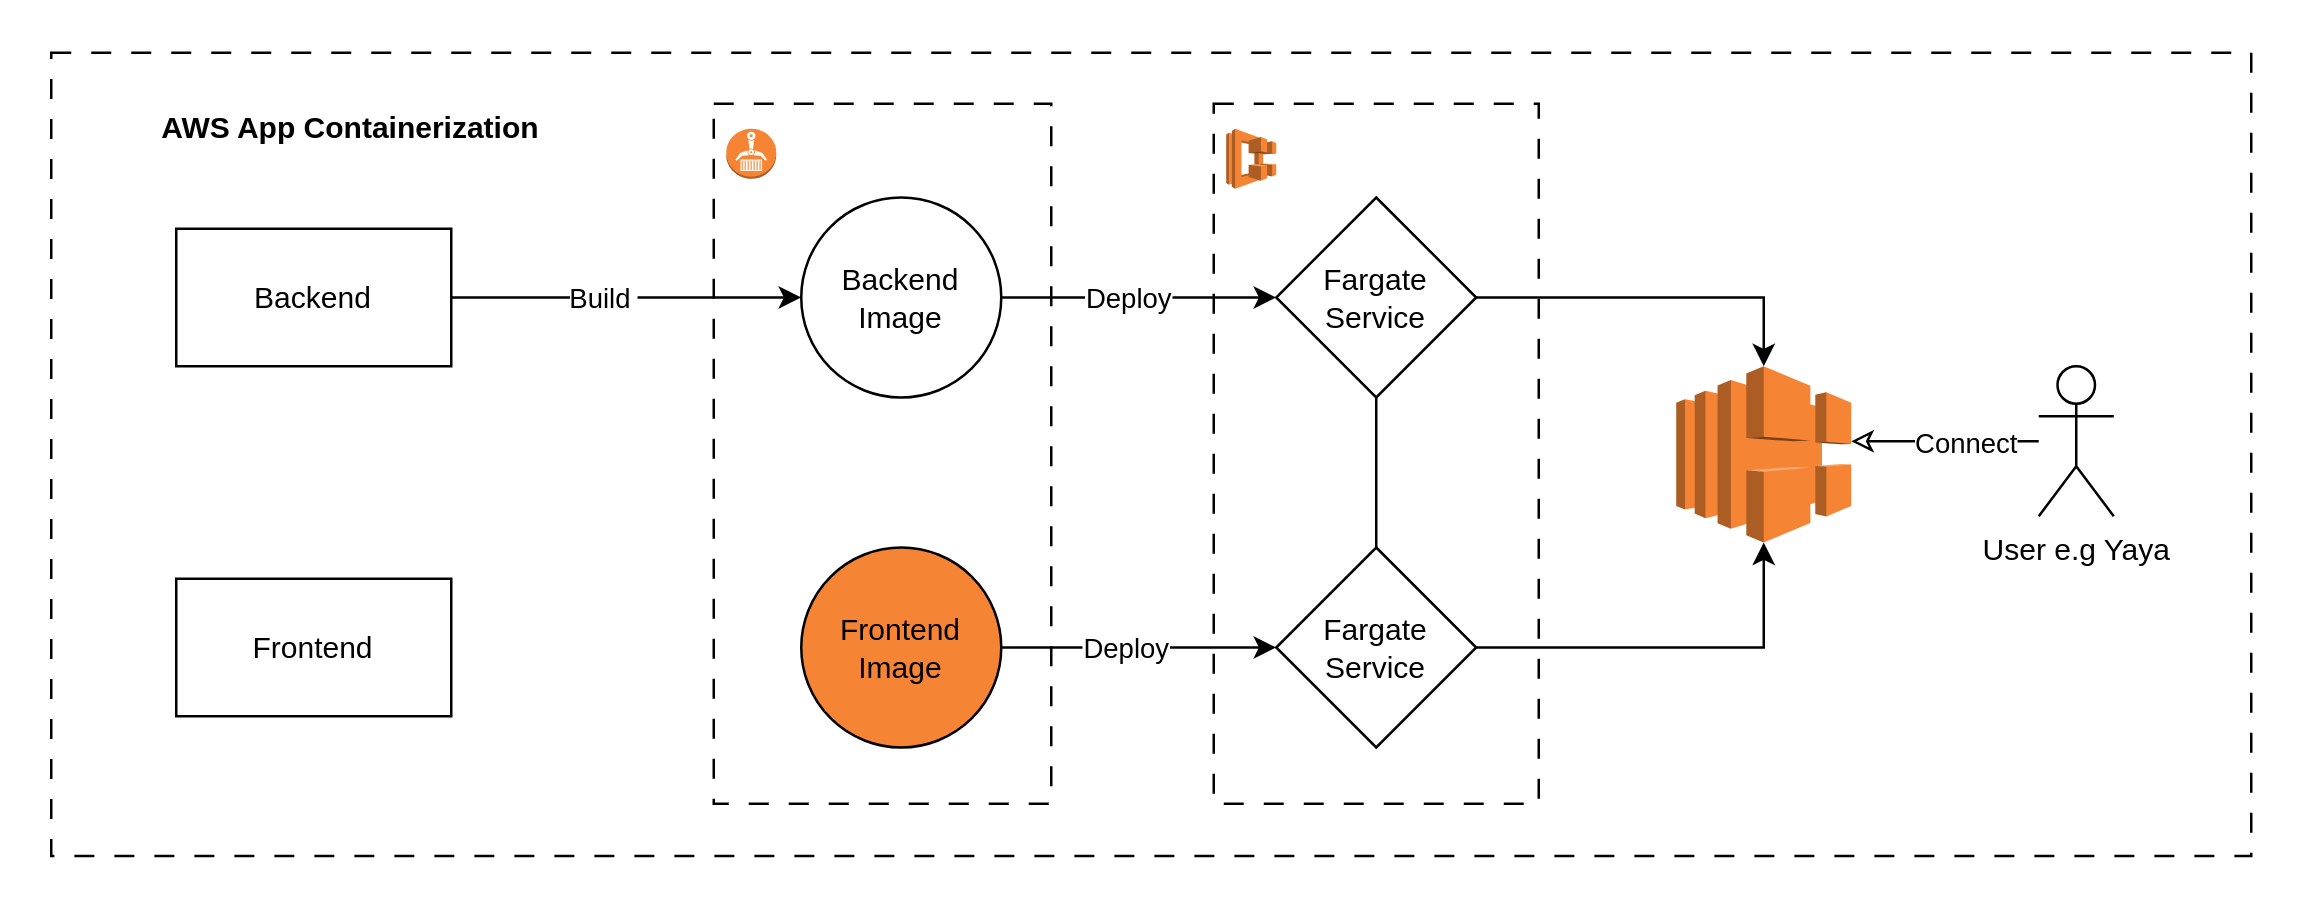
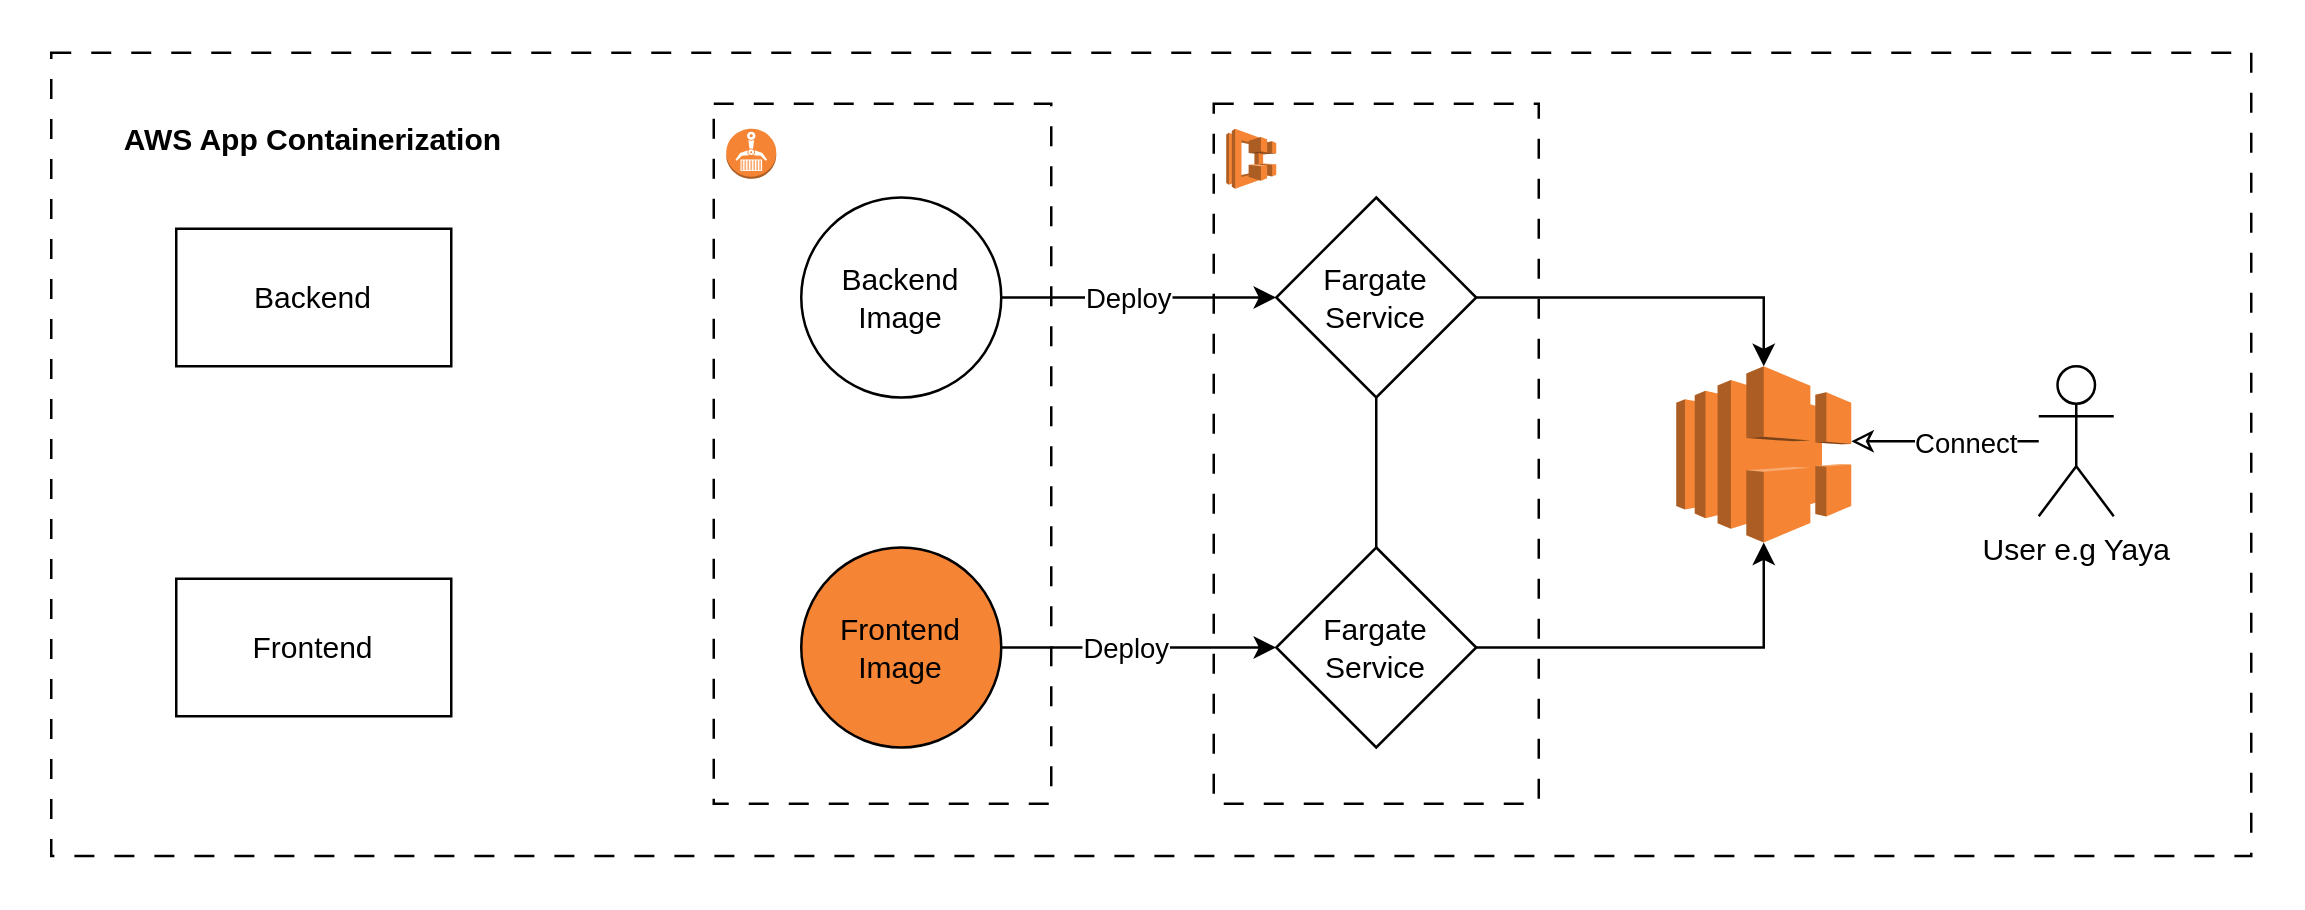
  <mxCell id="0" />
  <mxCell id="1" parent="0" />
  <mxCell id="2" style="edgeStyle=orthogonalEdgeStyle;rounded=0;orthogonalLoop=1;jettySize=auto;html=1;exitX=1;exitY=0.5;exitDx=0;exitDy=0;" edge="1" parent="1" source="4" target="15"><mxGeometry relative="1" as="geometry" /></mxCell>
  <mxCell id="3" value="Deploy" style="edgeLabel;html=1;align=center;verticalAlign=middle;resizable=0;points=[];" vertex="1" connectable="0" parent="2"><mxGeometry x="0.148" y="1" relative="1" as="geometry"><mxPoint x="-13" y="1" as="offset" /></mxGeometry></mxCell>
  <mxCell id="4" value="Backend Image" style="ellipse;whiteSpace=wrap;html=1;aspect=fixed;" vertex="1" parent="1"><mxGeometry x="320" y="78.5" width="80" height="80" as="geometry" /></mxCell>
- <mxCell id="5" style="edgeStyle=orthogonalEdgeStyle;rounded=0;orthogonalLoop=1;jettySize=auto;html=1;exitX=1;exitY=0.5;exitDx=0;exitDy=0;entryX=0;entryY=0.5;entryDx=0;entryDy=0;" edge="1" parent="1" source="7" target="4"><mxGeometry relative="1" as="geometry" /></mxCell>
- <mxCell id="6" value="Build&amp;nbsp;" style="edgeLabel;html=1;align=center;verticalAlign=middle;resizable=0;points=[];" vertex="1" connectable="0" parent="5"><mxGeometry x="-0.239" y="2" relative="1" as="geometry"><mxPoint x="7" y="2" as="offset" /></mxGeometry></mxCell>
  <mxCell id="7" value="Backend" style="rounded=0;whiteSpace=wrap;html=1;" vertex="1" parent="1"><mxGeometry x="70" y="91" width="110" height="55" as="geometry" /></mxCell>
  <mxCell id="8" value="Frontend" style="rounded=0;whiteSpace=wrap;html=1;" vertex="1" parent="1"><mxGeometry x="70" y="231" width="110" height="55" as="geometry" /></mxCell>
  <mxCell id="9" style="edgeStyle=orthogonalEdgeStyle;rounded=0;orthogonalLoop=1;jettySize=auto;html=1;exitX=1;exitY=0.5;exitDx=0;exitDy=0;entryX=0;entryY=0.5;entryDx=0;entryDy=0;" edge="1" parent="1" source="11" target="17"><mxGeometry relative="1" as="geometry" /></mxCell>
  <mxCell id="10" value="Deploy" style="edgeLabel;html=1;align=center;verticalAlign=middle;resizable=0;points=[];" vertex="1" connectable="0" parent="9"><mxGeometry x="0.223" y="2" relative="1" as="geometry"><mxPoint x="-18" y="2" as="offset" /></mxGeometry></mxCell>
  <mxCell id="11" value="Frontend Image" style="ellipse;whiteSpace=wrap;html=1;aspect=fixed;fillColor=#f58534;" vertex="1" parent="1"><mxGeometry x="320" y="218.5" width="80" height="80" as="geometry" /></mxCell>
  <mxCell id="12" value="" style="rounded=0;whiteSpace=wrap;html=1;fillColor=none;dashed=1;dashPattern=8 8;" vertex="1" parent="1"><mxGeometry x="285" y="41" width="135" height="280" as="geometry" /></mxCell>
  <mxCell id="13" style="edgeStyle=orthogonalEdgeStyle;rounded=0;orthogonalLoop=1;jettySize=auto;html=1;exitX=0.5;exitY=1;exitDx=0;exitDy=0;entryX=0.5;entryY=0;entryDx=0;entryDy=0;strokeColor=default;endArrow=none;endFill=0;" edge="1" parent="1" source="15" target="17"><mxGeometry relative="1" as="geometry" /></mxCell>
  <mxCell id="14" style="edgeStyle=orthogonalEdgeStyle;rounded=0;orthogonalLoop=1;jettySize=auto;html=1;exitX=1;exitY=0.5;exitDx=0;exitDy=0;entryX=0.5;entryY=0;entryDx=0;entryDy=0;entryPerimeter=0;" edge="1" parent="1" source="15" target="24"><mxGeometry relative="1" as="geometry" /></mxCell>
  <mxCell id="15" value="Fargate Service" style="rhombus;whiteSpace=wrap;html=1;" vertex="1" parent="1"><mxGeometry x="510" y="78.5" width="80" height="80" as="geometry" /></mxCell>
  <mxCell id="16" style="edgeStyle=orthogonalEdgeStyle;rounded=0;orthogonalLoop=1;jettySize=auto;html=1;exitX=1;exitY=0.5;exitDx=0;exitDy=0;entryX=0.5;entryY=1;entryDx=0;entryDy=0;entryPerimeter=0;" edge="1" parent="1" source="17" target="24"><mxGeometry relative="1" as="geometry"><mxPoint x="610" y="258.381" as="targetPoint" /></mxGeometry></mxCell>
  <mxCell id="17" value="Fargate Service" style="rhombus;whiteSpace=wrap;html=1;" vertex="1" parent="1"><mxGeometry x="510" y="218.5" width="80" height="80" as="geometry" /></mxCell>
  <mxCell id="18" value="" style="edgeStyle=orthogonalEdgeStyle;rounded=0;orthogonalLoop=1;jettySize=auto;html=1;endArrow=classic;endFill=0;" edge="1" parent="1" source="20" target="24"><mxGeometry relative="1" as="geometry"><mxPoint x="690" y="191" as="targetPoint" /><Array as="points"><mxPoint x="700" y="191" /><mxPoint x="700" y="191" /></Array></mxGeometry></mxCell>
  <mxCell id="19" value="Connect" style="edgeLabel;html=1;align=center;verticalAlign=middle;resizable=0;points=[];" vertex="1" connectable="0" parent="18"><mxGeometry x="-0.196" y="-3" relative="1" as="geometry"><mxPoint y="3" as="offset" /></mxGeometry></mxCell>
  <mxCell id="20" value="User e.g Yaya" style="shape=umlActor;verticalLabelPosition=bottom;verticalAlign=top;html=1;outlineConnect=0;" vertex="1" parent="1"><mxGeometry x="815" y="146" width="30" height="60" as="geometry" /></mxCell>
  <mxCell id="21" value="" style="rounded=0;whiteSpace=wrap;html=1;fillColor=none;dashed=1;dashPattern=8 8;" vertex="1" parent="1"><mxGeometry x="485" y="41" width="130" height="280" as="geometry" /></mxCell>
  <mxCell id="22" value="" style="rounded=0;whiteSpace=wrap;html=1;fillColor=none;dashed=1;dashPattern=8 8;" vertex="1" parent="1"><mxGeometry x="20" y="20.63" width="880" height="321.25" as="geometry" /></mxCell>
- <mxCell id="23" value="AWS App Containerization" style="text;html=1;strokeColor=none;fillColor=none;align=center;verticalAlign=middle;whiteSpace=wrap;rounded=0;fontStyle=1" vertex="1" parent="1"><mxGeometry x="60" y="36" width="160" height="30" as="geometry" /></mxCell>
+ <mxCell id="23" value="AWS App Containerization" style="text;html=1;strokeColor=none;fillColor=none;align=center;verticalAlign=middle;whiteSpace=wrap;rounded=0;fontStyle=1" vertex="1" parent="1"><mxGeometry x="45" y="41" width="160" height="30" as="geometry" /></mxCell>
  <mxCell id="24" value="" style="outlineConnect=0;dashed=0;verticalLabelPosition=bottom;verticalAlign=top;align=center;html=1;shape=mxgraph.aws3.elastic_load_balancing;fillColor=#F58534;gradientColor=none;" vertex="1" parent="1"><mxGeometry x="670" y="146" width="70" height="70.5" as="geometry" /></mxCell>
  <mxCell id="25" value="" style="outlineConnect=0;dashed=0;verticalLabelPosition=bottom;verticalAlign=top;align=center;html=1;shape=mxgraph.aws3.ecs;fillColor=#F58534;gradientColor=none;" vertex="1" parent="1"><mxGeometry x="490" y="51" width="20" height="24" as="geometry" /></mxCell>
  <mxCell id="26" value="" style="outlineConnect=0;dashed=0;verticalLabelPosition=bottom;verticalAlign=top;align=center;html=1;shape=mxgraph.aws3.ecr;fillColor=#F58534;gradientColor=none;" vertex="1" parent="1"><mxGeometry x="290" y="51" width="20" height="20" as="geometry" /></mxCell>
